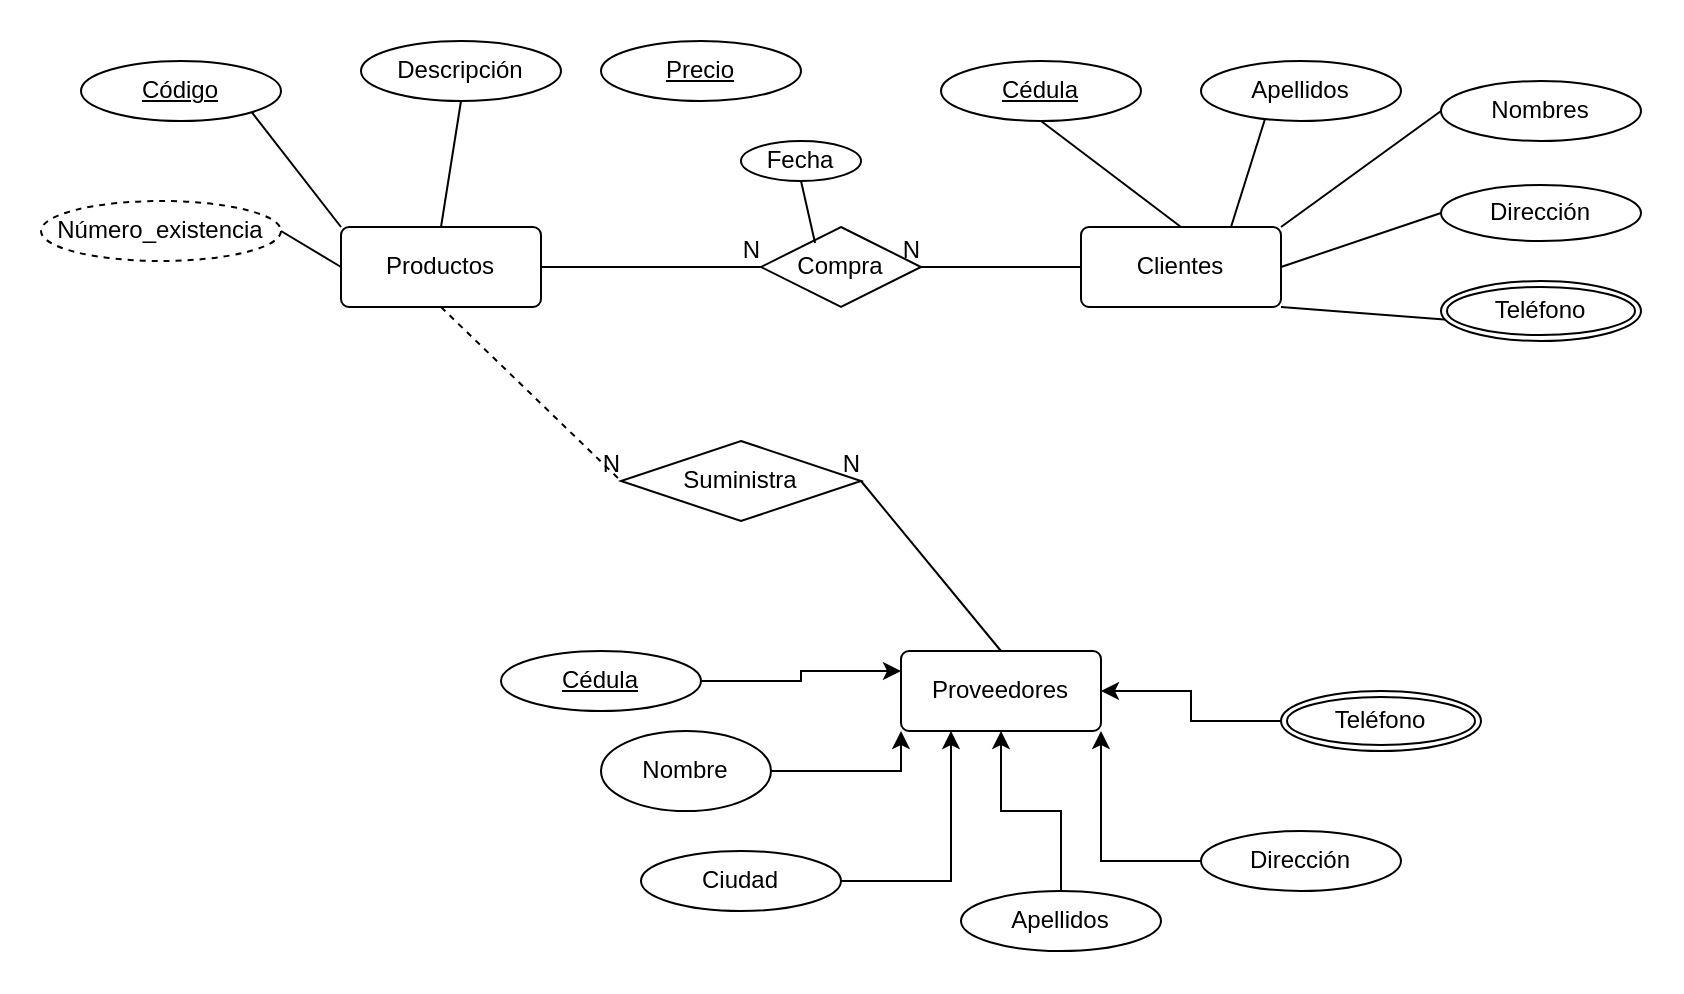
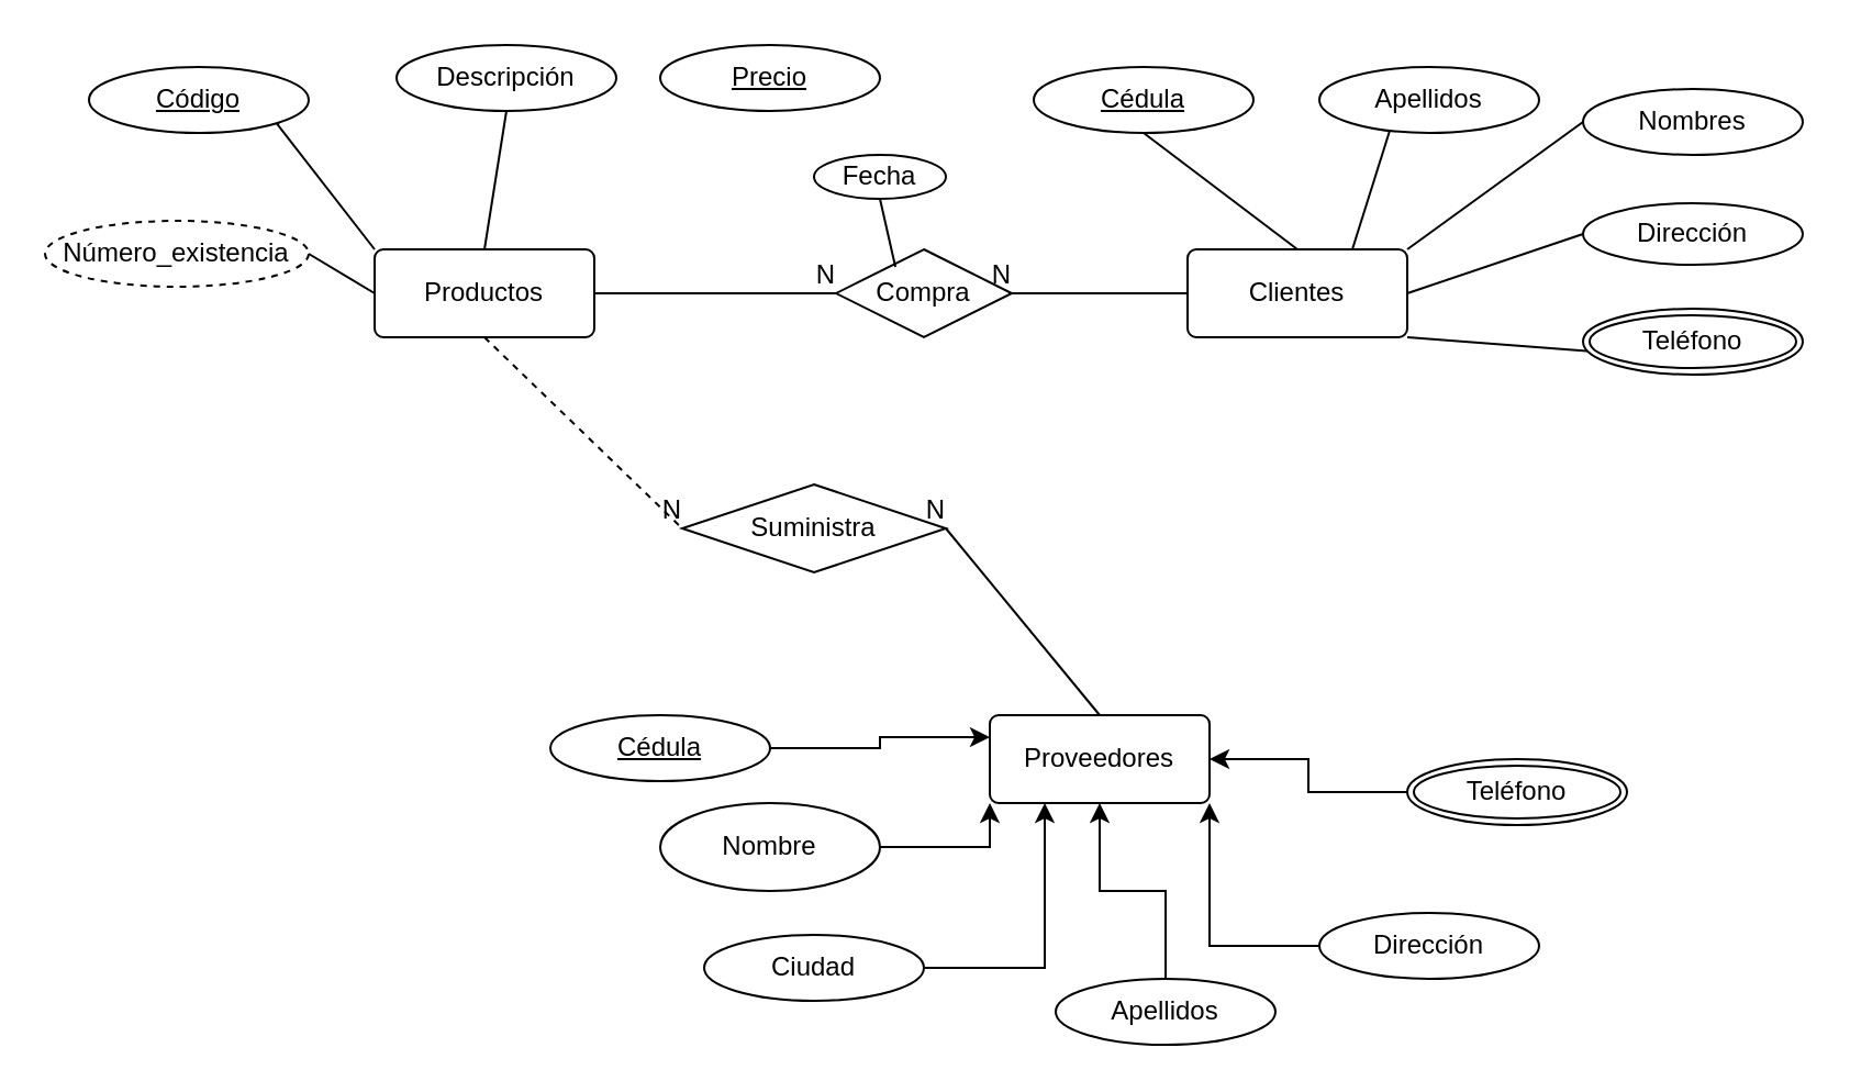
  <mxCell id="0" />
  <mxCell id="1" parent="0" />
  <mxCell id="2" value="&lt;font style=&quot;vertical-align: inherit;&quot;&gt;&lt;font style=&quot;vertical-align: inherit;&quot;&gt;Productos&lt;/font&gt;&lt;/font&gt;" style="rounded=1;arcSize=10;whiteSpace=wrap;html=1;align=center;" vertex="1" parent="1"><mxGeometry x="170" y="113" width="100" height="40" as="geometry" /></mxCell>
  <mxCell id="3" value="&lt;font style=&quot;vertical-align: inherit;&quot;&gt;&lt;font style=&quot;vertical-align: inherit;&quot;&gt;Código&lt;/font&gt;&lt;/font&gt;" style="ellipse;whiteSpace=wrap;html=1;align=center;fontStyle=4;" vertex="1" parent="1"><mxGeometry x="40" y="30" width="100" height="30" as="geometry" /></mxCell>
  <mxCell id="4" value="" style="endArrow=none;html=1;rounded=0;entryX=0;entryY=0;entryDx=0;entryDy=0;exitX=1;exitY=1;exitDx=0;exitDy=0;" edge="1" parent="1" source="3" target="2"><mxGeometry relative="1" as="geometry"><mxPoint x="90" y="150" as="sourcePoint" /><mxPoint x="240" y="240" as="targetPoint" /></mxGeometry></mxCell>
  <mxCell id="5" value="&lt;font style=&quot;vertical-align: inherit;&quot;&gt;&lt;font style=&quot;vertical-align: inherit;&quot;&gt;Descripción&lt;/font&gt;&lt;/font&gt;" style="ellipse;whiteSpace=wrap;html=1;align=center;" vertex="1" parent="1"><mxGeometry x="180" y="20" width="100" height="30" as="geometry" /></mxCell>
  <mxCell id="6" value="&lt;font style=&quot;vertical-align: inherit;&quot;&gt;&lt;font style=&quot;vertical-align: inherit;&quot;&gt;Precio&lt;/font&gt;&lt;/font&gt;" style="ellipse;whiteSpace=wrap;html=1;align=center;fontStyle=4;" vertex="1" parent="1"><mxGeometry x="300" y="20" width="100" height="30" as="geometry" /></mxCell>
  <mxCell id="7" value="&lt;font style=&quot;vertical-align: inherit;&quot;&gt;&lt;font style=&quot;vertical-align: inherit;&quot;&gt;Número_existencia&lt;/font&gt;&lt;/font&gt;" style="ellipse;whiteSpace=wrap;html=1;align=center;dashed=1;" vertex="1" parent="1"><mxGeometry x="20" y="100" width="120" height="30" as="geometry" /></mxCell>
  <mxCell id="8" value="" style="endArrow=none;html=1;rounded=0;entryX=0.5;entryY=1;entryDx=0;entryDy=0;exitX=0.5;exitY=0;exitDx=0;exitDy=0;" edge="1" parent="1" source="2" target="5"><mxGeometry relative="1" as="geometry"><mxPoint x="340" y="330" as="sourcePoint" /><mxPoint x="500" y="330" as="targetPoint" /></mxGeometry></mxCell>
  <mxCell id="9" value="" style="endArrow=none;html=1;rounded=0;exitX=0;exitY=0.5;exitDx=0;exitDy=0;entryX=1;entryY=0.5;entryDx=0;entryDy=0;" edge="1" parent="1" source="2" target="7"><mxGeometry relative="1" as="geometry"><mxPoint x="270" y="120" as="sourcePoint" /><mxPoint x="140" y="120" as="targetPoint" /></mxGeometry></mxCell>
  <mxCell id="10" value="&lt;font style=&quot;vertical-align: inherit;&quot;&gt;&lt;font style=&quot;vertical-align: inherit;&quot;&gt;&lt;font style=&quot;vertical-align: inherit;&quot;&gt;&lt;font style=&quot;vertical-align: inherit;&quot;&gt;Cédula&lt;/font&gt;&lt;/font&gt;&lt;/font&gt;&lt;/font&gt;" style="ellipse;whiteSpace=wrap;html=1;align=center;fontStyle=4;" vertex="1" parent="1"><mxGeometry x="470" y="30" width="100" height="30" as="geometry" /></mxCell>
  <mxCell id="11" value="&lt;font style=&quot;vertical-align: inherit;&quot;&gt;&lt;font style=&quot;vertical-align: inherit;&quot;&gt;Apellidos&lt;/font&gt;&lt;/font&gt;" style="ellipse;whiteSpace=wrap;html=1;align=center;" vertex="1" parent="1"><mxGeometry x="600" y="30" width="100" height="30" as="geometry" /></mxCell>
  <mxCell id="12" value="&lt;font style=&quot;vertical-align: inherit;&quot;&gt;&lt;font style=&quot;vertical-align: inherit;&quot;&gt;&lt;font style=&quot;vertical-align: inherit;&quot;&gt;&lt;font style=&quot;vertical-align: inherit;&quot;&gt;Nombres&lt;/font&gt;&lt;/font&gt;&lt;/font&gt;&lt;/font&gt;" style="ellipse;whiteSpace=wrap;html=1;align=center;" vertex="1" parent="1"><mxGeometry x="720" y="40" width="100" height="30" as="geometry" /></mxCell>
  <mxCell id="13" value="&lt;font style=&quot;vertical-align: inherit;&quot;&gt;&lt;font style=&quot;vertical-align: inherit;&quot;&gt;&lt;font style=&quot;vertical-align: inherit;&quot;&gt;&lt;font style=&quot;vertical-align: inherit;&quot;&gt;Dirección&lt;/font&gt;&lt;/font&gt;&lt;/font&gt;&lt;/font&gt;" style="ellipse;whiteSpace=wrap;html=1;align=center;" vertex="1" parent="1"><mxGeometry x="720" y="92" width="100" height="28" as="geometry" /></mxCell>
  <mxCell id="14" value="" style="endArrow=none;html=1;rounded=0;entryX=0.5;entryY=0;entryDx=0;entryDy=0;exitX=0.5;exitY=1;exitDx=0;exitDy=0;" edge="1" parent="1" source="10" target="27"><mxGeometry relative="1" as="geometry"><mxPoint x="418" y="322" as="sourcePoint" /><mxPoint x="588" y="113" as="targetPoint" /></mxGeometry></mxCell>
  <mxCell id="15" value="" style="endArrow=none;html=1;rounded=0;exitX=1;exitY=1;exitDx=0;exitDy=0;entryX=1;entryY=1;entryDx=0;entryDy=0;" edge="1" parent="1" source="19" target="27"><mxGeometry relative="1" as="geometry"><mxPoint x="500" y="90" as="sourcePoint" /><mxPoint x="638" y="153" as="targetPoint" /></mxGeometry></mxCell>
  <mxCell id="16" value="" style="endArrow=none;html=1;rounded=0;entryX=0;entryY=0.5;entryDx=0;entryDy=0;exitX=1;exitY=0;exitDx=0;exitDy=0;exitPerimeter=0;" edge="1" parent="1" source="27" target="12"><mxGeometry relative="1" as="geometry"><mxPoint x="638" y="113" as="sourcePoint" /><mxPoint x="548" y="122" as="targetPoint" /></mxGeometry></mxCell>
  <mxCell id="17" value="" style="endArrow=none;html=1;rounded=0;entryX=0.32;entryY=0.967;entryDx=0;entryDy=0;exitX=0.75;exitY=0;exitDx=0;exitDy=0;entryPerimeter=0;" edge="1" parent="1" source="27" target="11"><mxGeometry relative="1" as="geometry"><mxPoint x="613" y="113" as="sourcePoint" /><mxPoint x="698" y="122" as="targetPoint" /></mxGeometry></mxCell>
  <mxCell id="18" value="" style="endArrow=none;html=1;rounded=0;exitX=0;exitY=0.5;exitDx=0;exitDy=0;entryX=1;entryY=0.5;entryDx=0;entryDy=0;" edge="1" parent="1" source="13" target="27"><mxGeometry relative="1" as="geometry"><mxPoint x="648" y="102" as="sourcePoint" /><mxPoint x="638" y="133" as="targetPoint" /></mxGeometry></mxCell>
  <mxCell id="19" value="&lt;font style=&quot;vertical-align: inherit;&quot;&gt;&lt;font style=&quot;vertical-align: inherit;&quot;&gt;Teléfono&lt;/font&gt;&lt;/font&gt;" style="ellipse;shape=doubleEllipse;margin=3;whiteSpace=wrap;html=1;align=center;" vertex="1" parent="1"><mxGeometry x="720" y="140" width="100" height="30" as="geometry" /></mxCell>
  <mxCell id="20" value="&lt;font style=&quot;vertical-align: inherit;&quot;&gt;&lt;font style=&quot;vertical-align: inherit;&quot;&gt;&lt;font style=&quot;vertical-align: inherit;&quot;&gt;&lt;font style=&quot;vertical-align: inherit;&quot;&gt;Compra&lt;/font&gt;&lt;/font&gt;&lt;/font&gt;&lt;/font&gt;" style="shape=rhombus;perimeter=rhombusPerimeter;whiteSpace=wrap;html=1;align=center;" vertex="1" parent="1"><mxGeometry x="380" y="113" width="80" height="40" as="geometry" /></mxCell>
  <mxCell id="21" value="" style="endArrow=none;html=1;rounded=0;exitX=1;exitY=0.5;exitDx=0;exitDy=0;entryX=0;entryY=0.5;entryDx=0;entryDy=0;" edge="1" parent="1" source="2" target="20"><mxGeometry relative="1" as="geometry"><mxPoint x="340" y="323" as="sourcePoint" /><mxPoint x="500" y="323" as="targetPoint" /></mxGeometry></mxCell>
  <mxCell id="22" value="N" style="resizable=0;html=1;align=right;verticalAlign=bottom;" connectable="0" vertex="1" parent="21"><mxGeometry x="1" relative="1" as="geometry" /></mxCell>
  <mxCell id="23" value="" style="endArrow=none;html=1;rounded=0;exitX=0;exitY=0.5;exitDx=0;exitDy=0;entryX=1;entryY=0.5;entryDx=0;entryDy=0;" edge="1" parent="1" source="27" target="20"><mxGeometry relative="1" as="geometry"><mxPoint x="538" y="133" as="sourcePoint" /><mxPoint x="570" y="343" as="targetPoint" /></mxGeometry></mxCell>
  <mxCell id="24" value="N" style="resizable=0;html=1;align=right;verticalAlign=bottom;" connectable="0" vertex="1" parent="23"><mxGeometry x="1" relative="1" as="geometry" /></mxCell>
  <mxCell id="25" value="&lt;font style=&quot;vertical-align: inherit;&quot;&gt;&lt;font style=&quot;vertical-align: inherit;&quot;&gt;Fecha&lt;/font&gt;&lt;/font&gt;" style="ellipse;whiteSpace=wrap;html=1;align=center;" vertex="1" parent="1"><mxGeometry x="370" y="70" width="60" height="20" as="geometry" /></mxCell>
  <mxCell id="26" value="" style="endArrow=none;html=1;rounded=0;entryX=0.5;entryY=1;entryDx=0;entryDy=0;exitX=0.338;exitY=0.2;exitDx=0;exitDy=0;exitPerimeter=0;" edge="1" parent="1" source="20" target="25"><mxGeometry relative="1" as="geometry"><mxPoint x="340" y="310" as="sourcePoint" /><mxPoint x="500" y="310" as="targetPoint" /></mxGeometry></mxCell>
  <mxCell id="27" value="&lt;font style=&quot;vertical-align: inherit;&quot;&gt;&lt;font style=&quot;vertical-align: inherit;&quot;&gt;Clientes&lt;/font&gt;&lt;/font&gt;" style="rounded=1;arcSize=10;whiteSpace=wrap;html=1;align=center;" vertex="1" parent="1"><mxGeometry x="540" y="113" width="100" height="40" as="geometry" /></mxCell>
  <mxCell id="28" value="&lt;font style=&quot;vertical-align: inherit;&quot;&gt;&lt;font style=&quot;vertical-align: inherit;&quot;&gt;Proveedores&lt;/font&gt;&lt;/font&gt;" style="rounded=1;arcSize=10;whiteSpace=wrap;html=1;align=center;" vertex="1" parent="1"><mxGeometry x="450" y="325" width="100" height="40" as="geometry" /></mxCell>
  <mxCell id="29" style="edgeStyle=orthogonalEdgeStyle;rounded=0;orthogonalLoop=1;jettySize=auto;html=1;entryX=0;entryY=0.25;entryDx=0;entryDy=0;" edge="1" parent="1" source="30" target="28"><mxGeometry relative="1" as="geometry"><mxPoint x="450" y="325" as="targetPoint" /><Array as="points" /></mxGeometry></mxCell>
  <mxCell id="30" value="&lt;font style=&quot;vertical-align: inherit;&quot;&gt;&lt;font style=&quot;vertical-align: inherit;&quot;&gt;Cédula&lt;/font&gt;&lt;/font&gt;" style="ellipse;whiteSpace=wrap;html=1;align=center;fontStyle=4;" vertex="1" parent="1"><mxGeometry x="250" y="325" width="100" height="30" as="geometry" /></mxCell>
  <mxCell id="31" style="edgeStyle=orthogonalEdgeStyle;rounded=0;orthogonalLoop=1;jettySize=auto;html=1;entryX=0.5;entryY=1;entryDx=0;entryDy=0;" edge="1" parent="1" source="32" target="28"><mxGeometry relative="1" as="geometry" /></mxCell>
  <mxCell id="32" value="&lt;font style=&quot;vertical-align: inherit;&quot;&gt;&lt;font style=&quot;vertical-align: inherit;&quot;&gt;Apellidos&lt;/font&gt;&lt;/font&gt;" style="ellipse;whiteSpace=wrap;html=1;align=center;" vertex="1" parent="1"><mxGeometry x="480" y="445" width="100" height="30" as="geometry" /></mxCell>
  <mxCell id="33" style="edgeStyle=orthogonalEdgeStyle;rounded=0;orthogonalLoop=1;jettySize=auto;html=1;entryX=1;entryY=1;entryDx=0;entryDy=0;" edge="1" parent="1" source="34" target="28"><mxGeometry relative="1" as="geometry" /></mxCell>
  <mxCell id="34" value="&lt;font style=&quot;vertical-align: inherit;&quot;&gt;&lt;font style=&quot;vertical-align: inherit;&quot;&gt;Dirección&lt;/font&gt;&lt;/font&gt;" style="ellipse;whiteSpace=wrap;html=1;align=center;" vertex="1" parent="1"><mxGeometry x="600" y="415" width="100" height="30" as="geometry" /></mxCell>
  <mxCell id="35" style="edgeStyle=orthogonalEdgeStyle;rounded=0;orthogonalLoop=1;jettySize=auto;html=1;entryX=0.25;entryY=1;entryDx=0;entryDy=0;" edge="1" parent="1" source="36" target="28"><mxGeometry relative="1" as="geometry" /></mxCell>
  <mxCell id="36" value="&lt;font style=&quot;vertical-align: inherit;&quot;&gt;&lt;font style=&quot;vertical-align: inherit;&quot;&gt;Ciudad&lt;/font&gt;&lt;/font&gt;" style="ellipse;whiteSpace=wrap;html=1;align=center;" vertex="1" parent="1"><mxGeometry x="320" y="425" width="100" height="30" as="geometry" /></mxCell>
  <mxCell id="37" style="edgeStyle=orthogonalEdgeStyle;rounded=0;orthogonalLoop=1;jettySize=auto;html=1;entryX=1;entryY=0.5;entryDx=0;entryDy=0;" edge="1" parent="1" source="38" target="28"><mxGeometry relative="1" as="geometry" /></mxCell>
  <mxCell id="38" value="&lt;font style=&quot;vertical-align: inherit;&quot;&gt;&lt;font style=&quot;vertical-align: inherit;&quot;&gt;Teléfono&lt;/font&gt;&lt;/font&gt;" style="ellipse;shape=doubleEllipse;margin=3;whiteSpace=wrap;html=1;align=center;" vertex="1" parent="1"><mxGeometry x="640" y="345" width="100" height="30" as="geometry" /></mxCell>
  <mxCell id="39" style="edgeStyle=orthogonalEdgeStyle;rounded=0;orthogonalLoop=1;jettySize=auto;html=1;entryX=0;entryY=1;entryDx=0;entryDy=0;" edge="1" parent="1" source="40" target="28"><mxGeometry relative="1" as="geometry" /></mxCell>
- <mxCell id="40" value="&lt;font style=&quot;vertical-align: inherit;&quot;&gt;&lt;font style=&quot;vertical-align: inherit;&quot;&gt;Nombre&lt;/font&gt;&lt;/font&gt;" style="ellipse;whiteSpace=wrap;html=1;align=center;" vertex="1" parent="1"><mxGeometry x="300" y="365" width="85" height="40" as="geometry" /></mxCell>
+ <mxCell id="40" value="&lt;font style=&quot;vertical-align: inherit;&quot;&gt;&lt;font style=&quot;vertical-align: inherit;&quot;&gt;Nombre&lt;/font&gt;&lt;/font&gt;" style="ellipse;whiteSpace=wrap;html=1;align=center;" vertex="1" parent="1"><mxGeometry x="300" y="365" width="100" height="40" as="geometry" /></mxCell>
  <mxCell id="41" value="&lt;font style=&quot;vertical-align: inherit;&quot;&gt;&lt;font style=&quot;vertical-align: inherit;&quot;&gt;Suministra&lt;/font&gt;&lt;/font&gt;" style="shape=rhombus;perimeter=rhombusPerimeter;whiteSpace=wrap;html=1;align=center;" vertex="1" parent="1"><mxGeometry x="310" y="220" width="120" height="40" as="geometry" /></mxCell>
  <mxCell id="42" value="" style="endArrow=none;html=1;rounded=0;exitX=0.5;exitY=1;exitDx=0;exitDy=0;entryX=0;entryY=0.5;entryDx=0;entryDy=0;dashed=1;" edge="1" parent="1" source="2" target="41"><mxGeometry relative="1" as="geometry"><mxPoint x="340" y="310" as="sourcePoint" /><mxPoint x="500" y="310" as="targetPoint" /></mxGeometry></mxCell>
  <mxCell id="43" value="N" style="resizable=0;html=1;align=right;verticalAlign=bottom;" connectable="0" vertex="1" parent="42"><mxGeometry x="1" relative="1" as="geometry" /></mxCell>
  <mxCell id="44" value="" style="endArrow=none;html=1;rounded=0;exitX=0.5;exitY=0;exitDx=0;exitDy=0;entryX=1;entryY=0.5;entryDx=0;entryDy=0;" edge="1" parent="1" source="28" target="41"><mxGeometry relative="1" as="geometry"><mxPoint x="500" y="190" as="sourcePoint" /><mxPoint x="590" y="277" as="targetPoint" /></mxGeometry></mxCell>
  <mxCell id="45" value="N" style="resizable=0;html=1;align=right;verticalAlign=bottom;" connectable="0" vertex="1" parent="44"><mxGeometry x="1" relative="1" as="geometry" /></mxCell>
